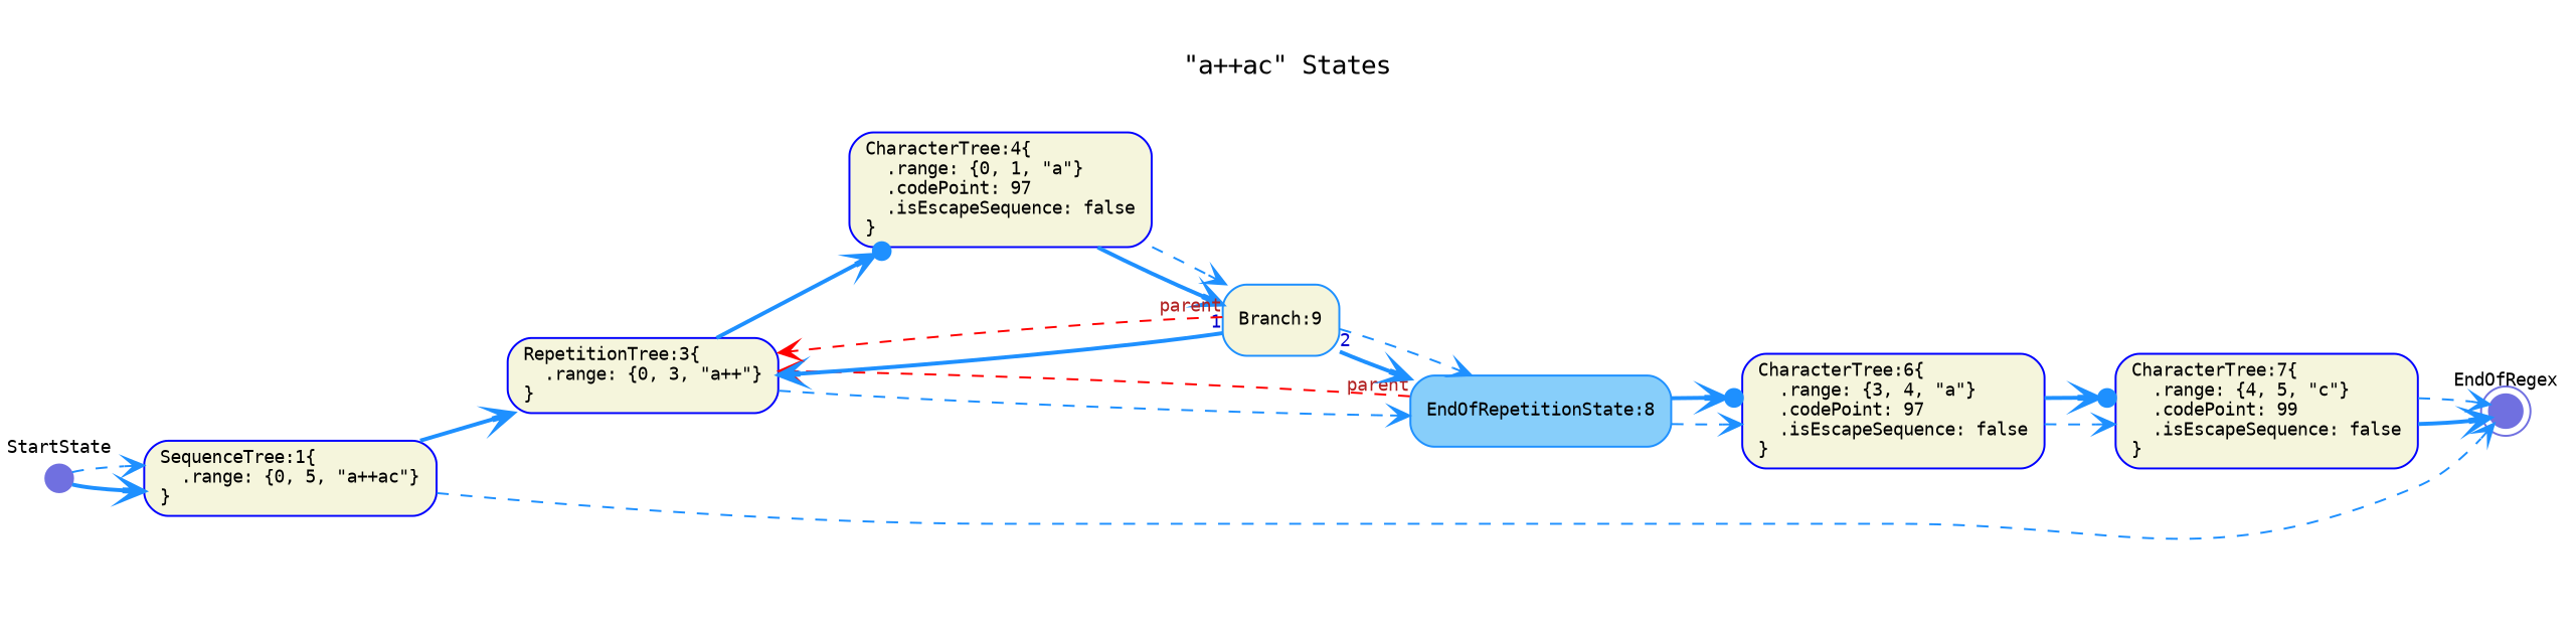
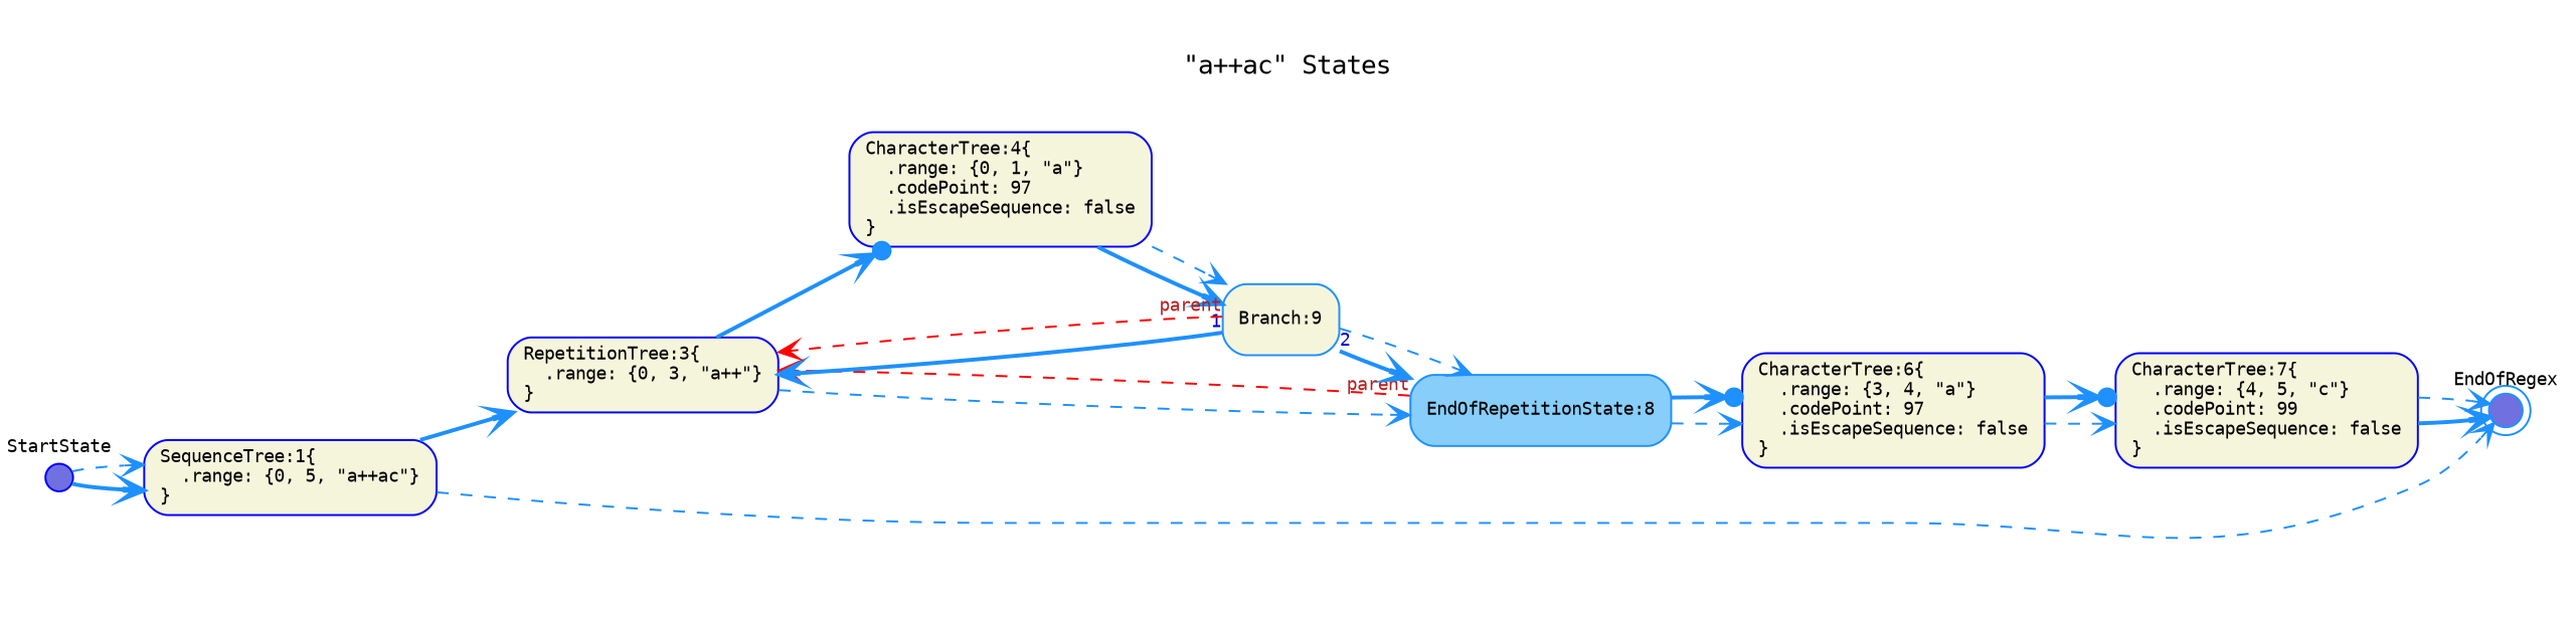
  digraph {
    fontname=Monospace
    fontsize=13
    label="\"a++ac\" States"
    labelloc=t
    rankdir=LR
    node [color=Blue fillcolor=Beige fixedsize=false fontname=Monospace fontsize=9 shape=box style="rounded,filled"]
    edge [arrowhead=vee arrowtail=none color=DodgerBlue dir=both fontcolor=MediumBlue fontname=Monospace fontsize=9 style=dashed]
    n1 [label="SequenceTree:1\{\l  .range: \{0, 5, \"a++ac\"\}\l\}\l" width=0.75]
    n2 [label="RepetitionTree:3\{\l  .range: \{0, 3, \"a++\"\}\l\}\l" width=0.75]
-   n3 [color="#7070E0" fillcolor="#7070E0" fixedsize=true label="EndOfRegex\l\l\l\l" shape=doublecircle width=0.12]
+   n3 [color=DodgerBlue fillcolor="#7070E0" fixedsize=true label="EndOfRegex\l\l\l\l" shape=doublecircle width=0.12]
    n4 [label="CharacterTree:4\{\l  .range: \{0, 1, \"a\"\}\l  .codePoint: 97\l  .isEscapeSequence: false\l\}\l" width=0.75]
    n5 [color=DodgerBlue fillcolor=LightSkyBlue label="EndOfRepetitionState:8\l" width=0.75]
    n6 [color=DodgerBlue label="Branch:9\l" width=0.75]
    n7 [label="CharacterTree:6\{\l  .range: \{3, 4, \"a\"\}\l  .codePoint: 97\l  .isEscapeSequence: false\l\}\l" width=0.75]
    n8 [label="CharacterTree:7\{\l  .range: \{4, 5, \"c\"\}\l  .codePoint: 99\l  .isEscapeSequence: false\l\}\l" width=0.75]
-   n9 [color="#7070E0" fillcolor="#7070E0" fixedsize=true label="StartState\l\l\l\l" shape=circle width=0.20]
+   n9 [fillcolor="#7070E0" fixedsize=true label="StartState\l\l\l\l" shape=circle width=0.20]
    n1 -> n2 [style=bold]
    n1 -> n3
    n2 -> n4 [arrowhead=dotvee style=bold]
    n2 -> n5
    n4 -> n6 [style=bold]
    n4 -> n6
    n5 -> n2 [color=Red fontcolor=Firebrick taillabel=parent]
    n5 -> n7
    n5 -> n7 [arrowhead=dotvee style=bold]
    n6 -> n2 [style=bold taillabel=1]
    n6 -> n2 [color=Red fontcolor=Firebrick taillabel=parent]
    n6 -> n5 [style=bold taillabel=2]
    n6 -> n5
    n7 -> n8
    n7 -> n8 [arrowhead=dotvee style=bold]
    n8 -> n3 [style=bold]
    n8 -> n3
    n9 -> n1 [style=bold]
    n9 -> n1
  }
